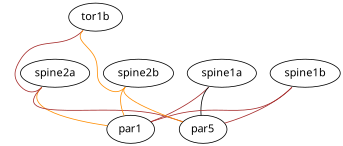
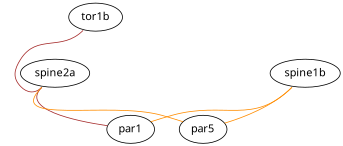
  graph {
    fontname="Noto Sans"
    hostidtype=hostname
    version="1:0"
    node [fontname="Noto Sans"]
    edge [color=darkorange fontname="Noto Sans" headport=port1 tailport=swp31]
-   spine1a
    par1
    n3 [label=par5]
    spine1b
    tor1b
    spine2a
-   spine2b
-   spine1a -- par1 [color=brown]
-   spine1a -- n3 [color=black tailport=swp32]
-   spine1b -- par1 [color=brown headport=port2]
-   spine1b -- n3 [color=brown headport=port2 tailport=swp32]
+   spine1b -- par1 [headport=port2]
+   spine1b -- n3 [headport=port2 tailport=swp32]
    tor1b -- spine2a [color=brown headport=swp1 tailport=swp29]
-   tor1b -- spine2b [headport=swp1 tailport=swp30]
-   spine2a -- par1 [headport=port3]
-   spine2a -- n3 [color=brown headport=port3 tailport=swp32]
-   spine2b -- par1 [headport=port4]
-   spine2b -- n3 [headport=port4 tailport=swp32]
+   spine2a -- par1 [color=brown headport=port3]
+   spine2a -- n3 [headport=port3 tailport=swp32]
  }
